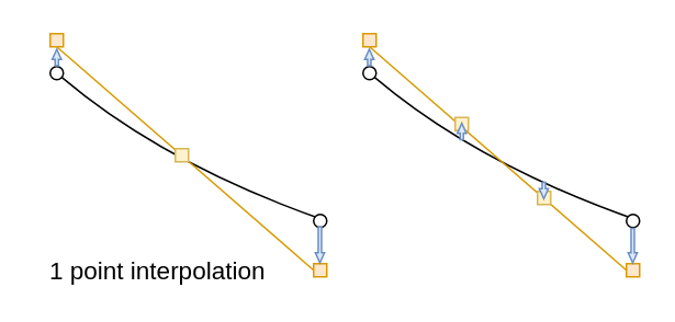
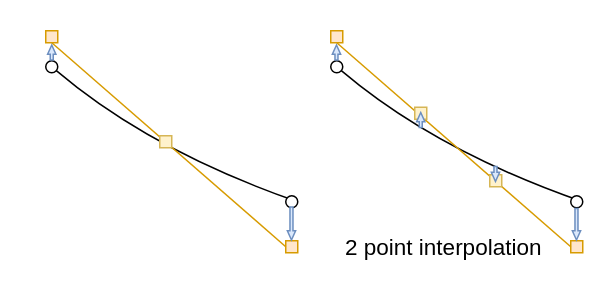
  <mxCell id="0" />
  <mxCell id="1" parent="0" />
  <mxCell id="2" value="" style="ellipse;whiteSpace=wrap;html=1;aspect=fixed;" vertex="1" parent="1"><mxGeometry x="30" y="40" width="8" height="8" as="geometry" /></mxCell>
  <mxCell id="3" value="" style="curved=1;endArrow=none;html=1;rounded=0;endFill=0;exitX=1;exitY=0.5;exitDx=0;exitDy=0;" edge="1" parent="1" source="15" target="2"><mxGeometry width="50" height="50" relative="1" as="geometry"><mxPoint x="190" y="160" as="sourcePoint" /><mxPoint x="70" y="80" as="targetPoint" /><Array as="points"><mxPoint x="100" y="100" /></Array></mxGeometry></mxCell>
  <mxCell id="4" value="" style="whiteSpace=wrap;html=1;aspect=fixed;fillColor=#ffe6cc;strokeColor=#d79b00;" vertex="1" parent="1"><mxGeometry x="190" y="160" width="8" height="8" as="geometry" /></mxCell>
  <mxCell id="5" value="" style="whiteSpace=wrap;html=1;aspect=fixed;fillColor=#ffe6cc;strokeColor=#d79b00;" vertex="1" parent="1"><mxGeometry x="30" y="20" width="8" height="8" as="geometry" /></mxCell>
  <mxCell id="6" value="" style="endArrow=none;html=1;rounded=0;entryX=0.5;entryY=1;entryDx=0;entryDy=0;exitX=0;exitY=0.5;exitDx=0;exitDy=0;fillColor=#ffe6cc;strokeColor=#d79b00;" edge="1" parent="1" source="4" target="5"><mxGeometry width="50" height="50" relative="1" as="geometry"><mxPoint x="190" y="174" as="sourcePoint" /><mxPoint x="230" y="120" as="targetPoint" /></mxGeometry></mxCell>
  <mxCell id="7" value="" style="ellipse;whiteSpace=wrap;html=1;aspect=fixed;" vertex="1" parent="1"><mxGeometry x="220" y="40" width="8" height="8" as="geometry" /></mxCell>
  <mxCell id="8" value="" style="curved=1;endArrow=none;html=1;rounded=0;endFill=0;exitX=1;exitY=0.5;exitDx=0;exitDy=0;" edge="1" parent="1" source="16" target="7"><mxGeometry width="50" height="50" relative="1" as="geometry"><mxPoint x="380" y="160" as="sourcePoint" /><mxPoint x="260" y="80" as="targetPoint" /><Array as="points"><mxPoint x="290" y="100" /></Array></mxGeometry></mxCell>
  <mxCell id="9" value="" style="whiteSpace=wrap;html=1;aspect=fixed;fillColor=#ffe6cc;strokeColor=#d79b00;" vertex="1" parent="1"><mxGeometry x="380" y="160" width="8" height="8" as="geometry" /></mxCell>
  <mxCell id="10" value="" style="whiteSpace=wrap;html=1;aspect=fixed;fillColor=#ffe6cc;strokeColor=#d79b00;" vertex="1" parent="1"><mxGeometry x="220" y="20" width="8" height="8" as="geometry" /></mxCell>
  <mxCell id="11" value="" style="endArrow=none;html=1;rounded=0;entryX=0.5;entryY=1;entryDx=0;entryDy=0;exitX=0;exitY=0.5;exitDx=0;exitDy=0;fillColor=#ffe6cc;strokeColor=#d79b00;" edge="1" parent="1" source="9" target="10"><mxGeometry width="50" height="50" relative="1" as="geometry"><mxPoint x="380" y="174" as="sourcePoint" /><mxPoint x="420" y="120" as="targetPoint" /></mxGeometry></mxCell>
  <mxCell id="12" value="" style="whiteSpace=wrap;html=1;aspect=fixed;fillColor=#fff2cc;strokeColor=#d6b656;" vertex="1" parent="1"><mxGeometry x="106" y="90" width="8" height="8" as="geometry" /></mxCell>
  <mxCell id="13" value="" style="whiteSpace=wrap;html=1;aspect=fixed;fillColor=#fff2cc;strokeColor=#d6b656;" vertex="1" parent="1"><mxGeometry x="276" y="71" width="8" height="8" as="geometry" /></mxCell>
  <mxCell id="14" value="" style="whiteSpace=wrap;html=1;aspect=fixed;fillColor=#fff2cc;strokeColor=#d6b656;" vertex="1" parent="1"><mxGeometry x="326" y="116" width="8" height="8" as="geometry" /></mxCell>
  <mxCell id="15" value="" style="ellipse;whiteSpace=wrap;html=1;aspect=fixed;" vertex="1" parent="1"><mxGeometry x="190" y="130" width="8" height="8" as="geometry" /></mxCell>
  <mxCell id="16" value="" style="ellipse;whiteSpace=wrap;html=1;aspect=fixed;" vertex="1" parent="1"><mxGeometry x="380" y="130" width="8" height="8" as="geometry" /></mxCell>
- <mxCell id="17" value="1 point interpolation" style="text;html=1;align=center;verticalAlign=middle;resizable=0;points=[];autosize=1;strokeColor=none;fillColor=none;fontSize=15;" vertex="1" parent="1"><mxGeometry x="20" y="154" width="150" height="20" as="geometry" /></mxCell>
+ <mxCell id="18" value="2 point interpolation" style="text;html=1;align=center;verticalAlign=middle;resizable=0;points=[];autosize=1;strokeColor=none;fillColor=none;fontSize=15;" vertex="1" parent="1"><mxGeometry x="220" y="154" width="150" height="20" as="geometry" /></mxCell>
  <mxCell id="19" value="" style="shape=flexArrow;endArrow=classic;html=1;rounded=0;width=2;endWidth=2.526;endSize=1.714;fillColor=#dae8fc;strokeColor=#6c8ebf;" edge="1" parent="1"><mxGeometry width="50" height="50" relative="1" as="geometry"><mxPoint x="34" y="40" as="sourcePoint" /><mxPoint x="34" y="29" as="targetPoint" /><Array as="points" /></mxGeometry></mxCell>
  <mxCell id="20" value="" style="shape=flexArrow;endArrow=classic;html=1;rounded=0;width=2;endWidth=2.526;endSize=1.714;fillColor=#dae8fc;strokeColor=#6c8ebf;" edge="1" parent="1"><mxGeometry width="50" height="50" relative="1" as="geometry"><mxPoint x="193.82" y="137" as="sourcePoint" /><mxPoint x="193.82" y="160" as="targetPoint" /><Array as="points" /></mxGeometry></mxCell>
  <mxCell id="21" value="" style="shape=flexArrow;endArrow=classic;html=1;rounded=0;width=2;endWidth=2.526;endSize=1.714;fillColor=#dae8fc;strokeColor=#6c8ebf;" edge="1" parent="1"><mxGeometry width="50" height="50" relative="1" as="geometry"><mxPoint x="383.82" y="138" as="sourcePoint" /><mxPoint x="383.82" y="160" as="targetPoint" /><Array as="points" /></mxGeometry></mxCell>
  <mxCell id="22" value="" style="shape=flexArrow;endArrow=classic;html=1;rounded=0;width=2;endWidth=2.526;endSize=1.714;fillColor=#dae8fc;strokeColor=#6c8ebf;" edge="1" parent="1"><mxGeometry width="50" height="50" relative="1" as="geometry"><mxPoint x="223.82" y="40" as="sourcePoint" /><mxPoint x="223.82" y="29" as="targetPoint" /><Array as="points" /></mxGeometry></mxCell>
  <mxCell id="23" value="" style="shape=flexArrow;endArrow=classic;html=1;rounded=0;width=2;endWidth=2.526;endSize=1.714;fillColor=#dae8fc;strokeColor=#6c8ebf;" edge="1" parent="1"><mxGeometry width="50" height="50" relative="1" as="geometry"><mxPoint x="280" y="85" as="sourcePoint" /><mxPoint x="280" y="74" as="targetPoint" /><Array as="points" /></mxGeometry></mxCell>
  <mxCell id="24" value="" style="shape=flexArrow;endArrow=classic;html=1;rounded=0;width=2;endWidth=2.526;endSize=1.714;fillColor=#dae8fc;strokeColor=#6c8ebf;" edge="1" parent="1"><mxGeometry width="50" height="50" relative="1" as="geometry"><mxPoint x="329.82" y="110" as="sourcePoint" /><mxPoint x="329.82" y="121" as="targetPoint" /><Array as="points" /></mxGeometry></mxCell>
